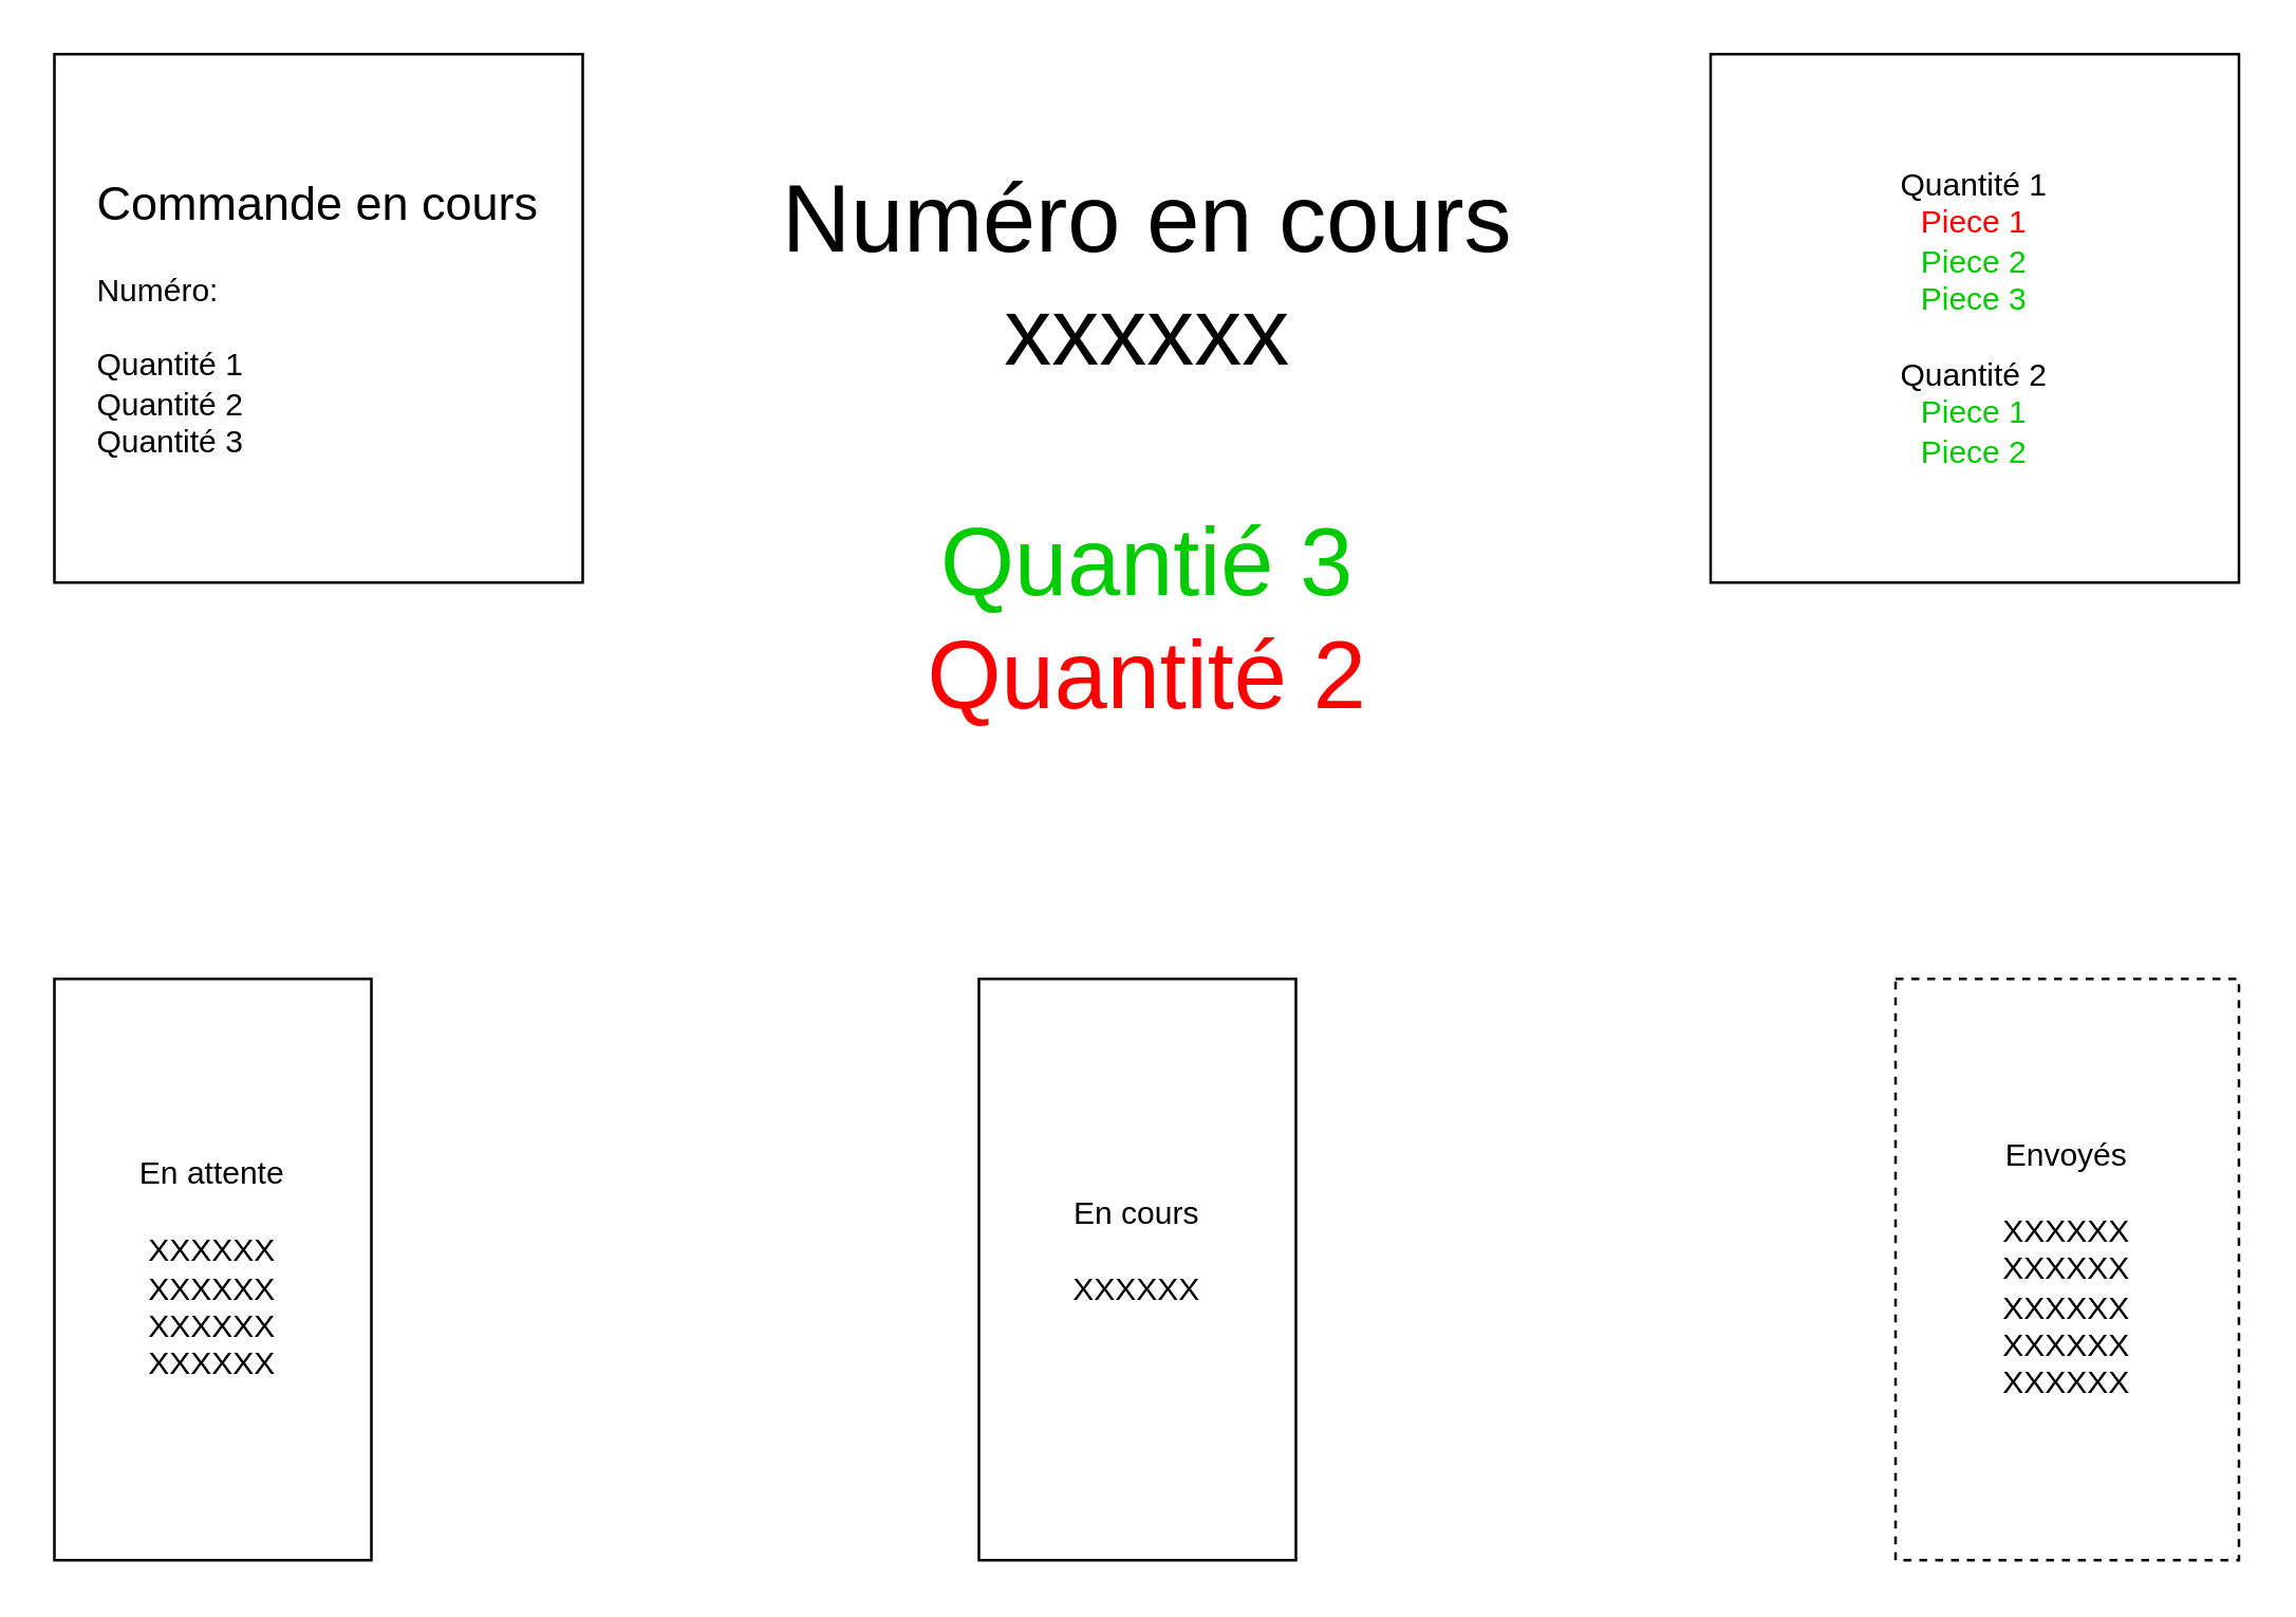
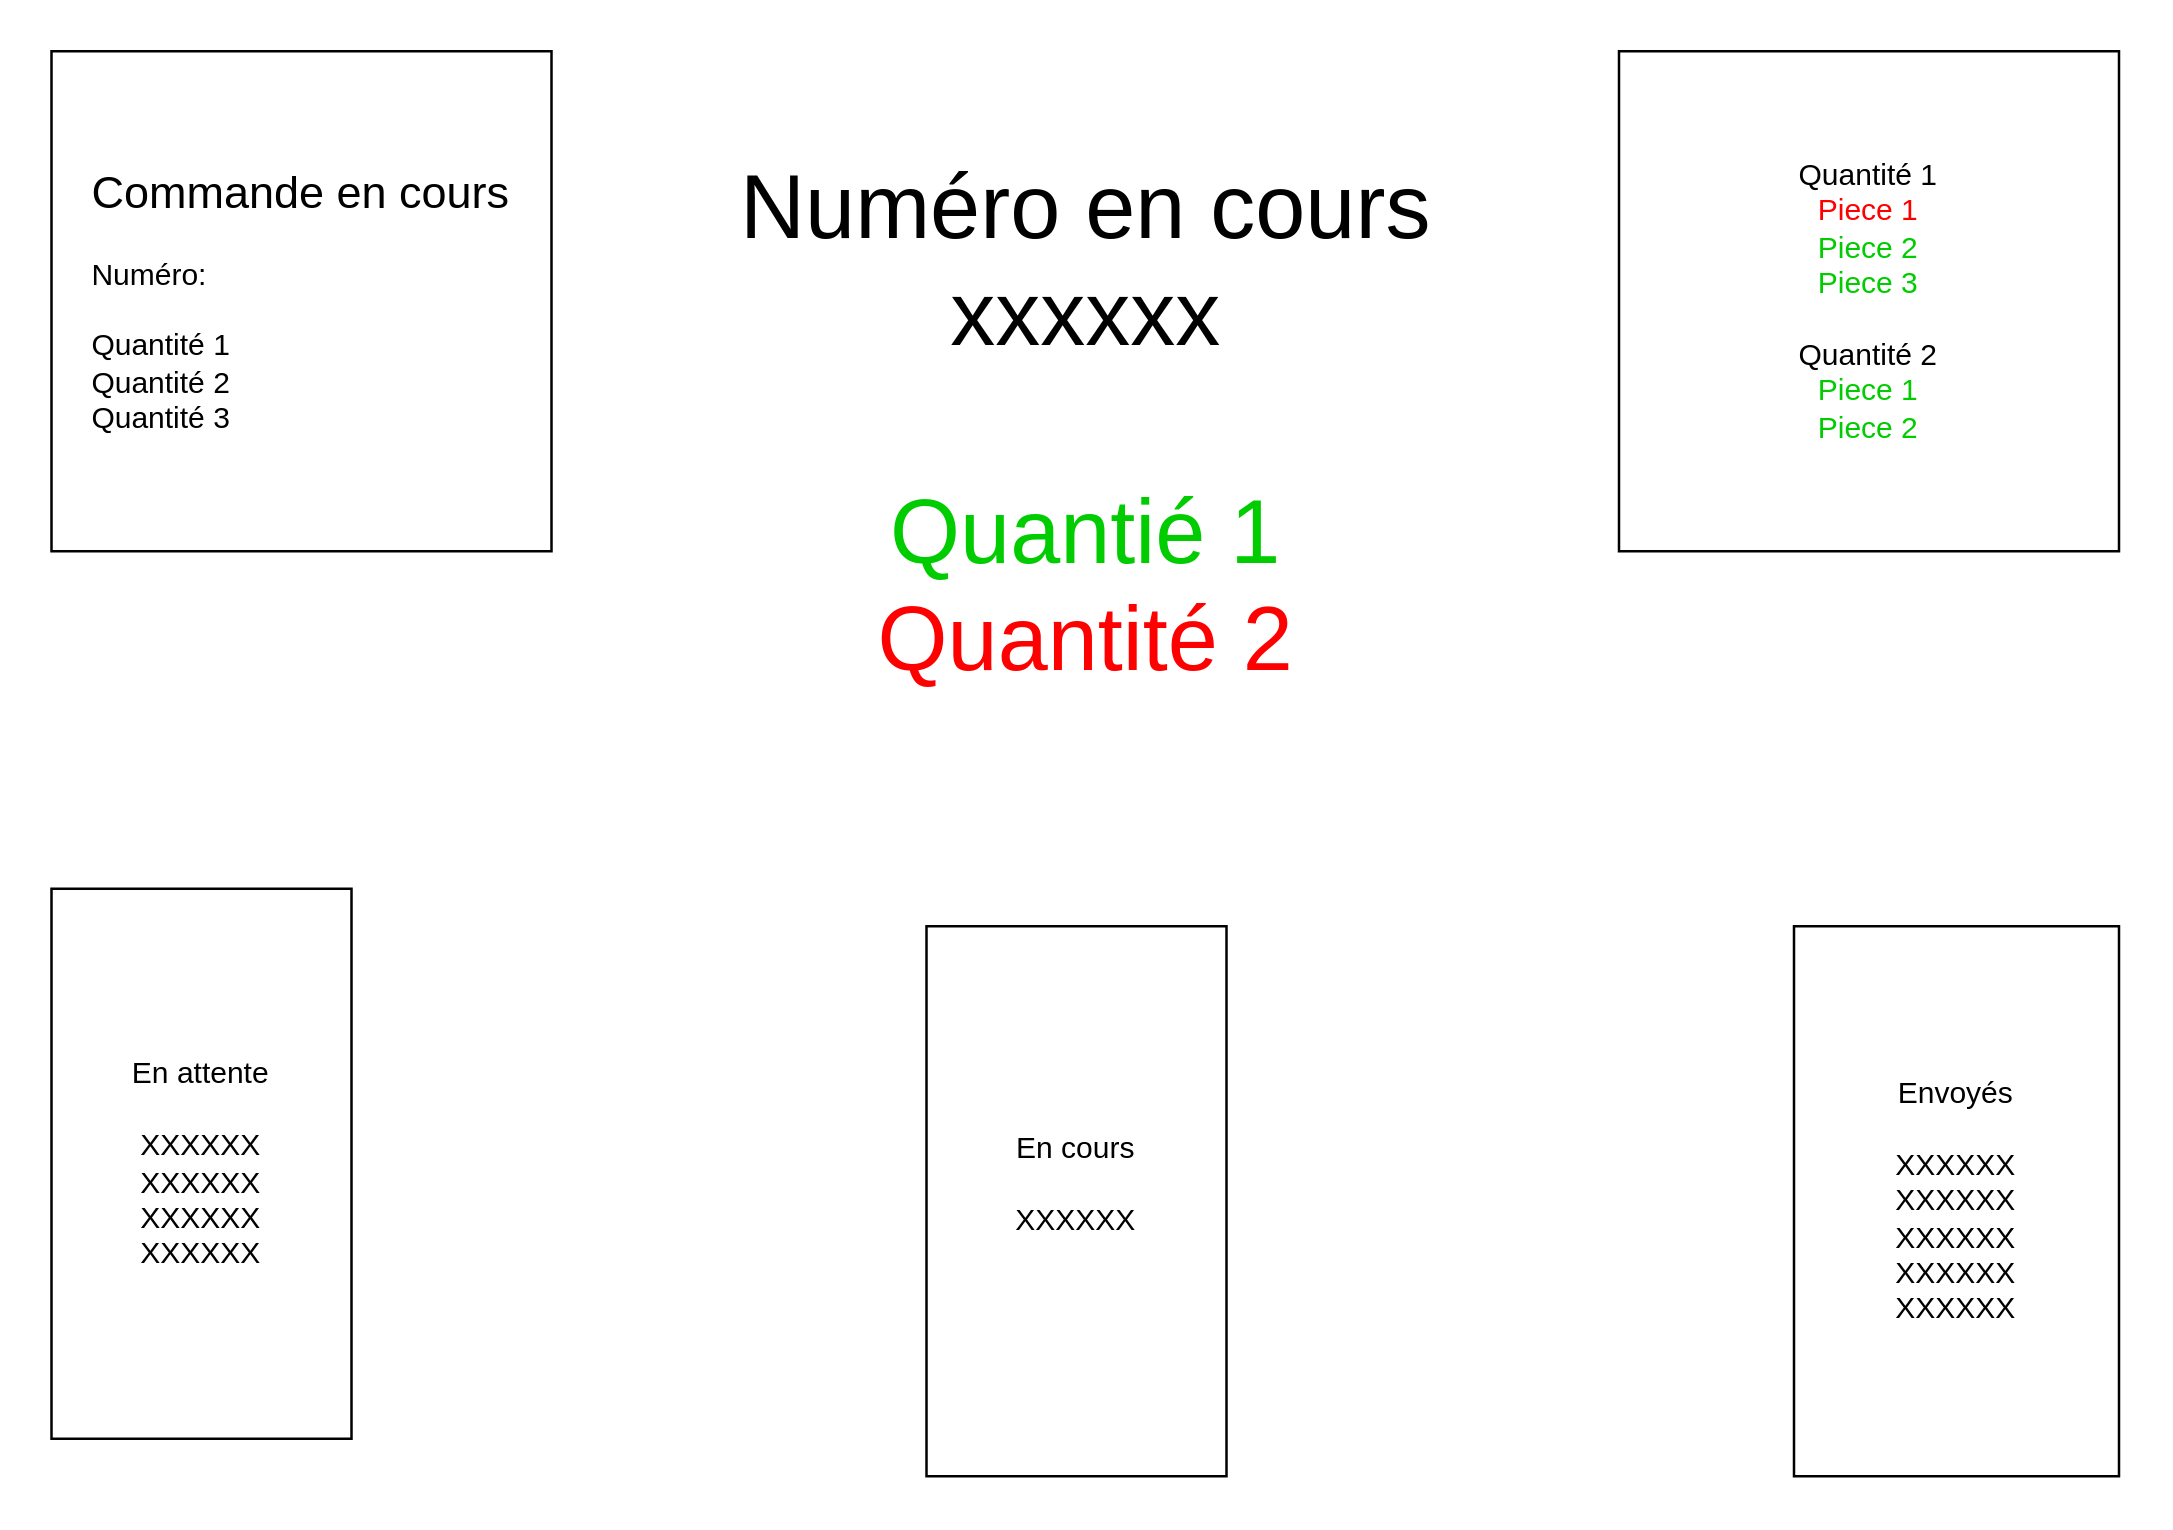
  <mxCell id="0" />
  <mxCell id="1" parent="0" />
  <mxCell id="2" value="&lt;div align=&quot;left&quot;&gt;&lt;font style=&quot;font-size: 18px&quot;&gt;Commande en cours&lt;/font&gt;&lt;/div&gt;&lt;div align=&quot;left&quot;&gt;&lt;br&gt;&lt;/div&gt;&lt;div align=&quot;left&quot;&gt;Numéro:&lt;/div&gt;&lt;div align=&quot;left&quot;&gt;&lt;br&gt;&lt;/div&gt;&lt;div align=&quot;left&quot;&gt;Quantité 1 &lt;br&gt;&lt;/div&gt;&lt;div align=&quot;left&quot;&gt;Quantité 2&lt;/div&gt;&lt;div align=&quot;left&quot;&gt;Quantité 3&lt;br&gt;&lt;/div&gt;" style="rounded=0;whiteSpace=wrap;html=1;" parent="1" vertex="1"><mxGeometry width="200" height="200" as="geometry" x="20" y="20" /></mxCell>
  <mxCell id="3" value="&lt;div&gt;En cours&lt;/div&gt;&lt;div&gt;&lt;br&gt;&lt;/div&gt;&lt;div&gt;XXXXXX&lt;/div&gt;&lt;div&gt;&lt;br&gt;&lt;/div&gt;" style="rounded=0;whiteSpace=wrap;html=1;" vertex="1" parent="1"><mxGeometry x="370" y="370" width="120" height="220" as="geometry" /></mxCell>
- <mxCell id="4" value="&lt;div&gt;Envoyés&lt;br&gt;&lt;/div&gt;&lt;div&gt;&lt;br&gt;&lt;/div&gt;&lt;div&gt;XXXXXX&lt;/div&gt;&lt;div&gt;XXXXXX&lt;/div&gt;&lt;div&gt;XXXXXX&lt;/div&gt;&lt;div&gt;XXXXXX&lt;/div&gt;&lt;div&gt;XXXXXX&lt;br&gt;&lt;/div&gt;" style="rounded=0;whiteSpace=wrap;html=1;dashed=1;" vertex="1" parent="1"><mxGeometry x="717" y="370" width="130" height="220" as="geometry" /></mxCell>
+ <mxCell id="4" value="&lt;div&gt;Envoyés&lt;br&gt;&lt;/div&gt;&lt;div&gt;&lt;br&gt;&lt;/div&gt;&lt;div&gt;XXXXXX&lt;/div&gt;&lt;div&gt;XXXXXX&lt;/div&gt;&lt;div&gt;XXXXXX&lt;/div&gt;&lt;div&gt;XXXXXX&lt;/div&gt;&lt;div&gt;XXXXXX&lt;br&gt;&lt;/div&gt;" style="rounded=0;whiteSpace=wrap;html=1;" vertex="1" parent="1"><mxGeometry x="717" y="370" width="130" height="220" as="geometry" /></mxCell>
  <mxCell id="5" value="&lt;div&gt;Quantité 1&lt;/div&gt;&lt;div&gt;&lt;font color=&quot;#FF0000&quot;&gt;Piece 1&lt;/font&gt; &lt;br&gt;&lt;/div&gt;&lt;div&gt;&lt;font color=&quot;#00CC00&quot;&gt;Piece 2&lt;/font&gt;&lt;/div&gt;&lt;div&gt;&lt;font color=&quot;#00CC00&quot;&gt;Piece 3&lt;/font&gt;&lt;/div&gt;&lt;div&gt;&lt;br&gt;&lt;/div&gt;&lt;div&gt;Quantité 2&lt;/div&gt;&lt;div&gt;&lt;font color=&quot;#00CC00&quot;&gt;Piece 1&lt;/font&gt;&lt;/div&gt;&lt;div&gt;&lt;font color=&quot;#00CC00&quot;&gt;Piece 2&lt;/font&gt;&lt;br&gt;&lt;/div&gt;" style="rounded=0;whiteSpace=wrap;html=1;" vertex="1" parent="1"><mxGeometry x="647" width="200" height="200" as="geometry" y="20" /></mxCell>
- <mxCell id="6" value="&lt;div&gt;En attente&lt;/div&gt;&lt;div&gt;&lt;br&gt;&lt;/div&gt;&lt;div&gt;XXXXXX&lt;/div&gt;&lt;div&gt;XXXXXX&lt;/div&gt;&lt;div&gt;XXXXXX&lt;/div&gt;&lt;div&gt;XXXXXX&lt;br&gt;&lt;/div&gt;" style="rounded=0;whiteSpace=wrap;html=1;" vertex="1" parent="1"><mxGeometry y="370" width="120" height="220" as="geometry" x="20" /></mxCell>
- <mxCell id="7" value="&lt;div&gt;&lt;font style=&quot;font-size: 36px&quot; color=&quot;#000000&quot;&gt;Numéro en cours&lt;/font&gt;&lt;/div&gt;&lt;div&gt;&lt;font style=&quot;font-size: 36px&quot; color=&quot;#000000&quot;&gt;xxxxxx&lt;/font&gt;&lt;/div&gt;&lt;div&gt;&lt;font style=&quot;font-size: 36px&quot;&gt;&lt;br&gt;&lt;/font&gt;&lt;/div&gt;&lt;div&gt;&lt;font style=&quot;font-size: 36px&quot;&gt;Quantié 3&lt;/font&gt;&lt;/div&gt;&lt;div&gt;&lt;font style=&quot;font-size: 36px&quot;&gt;&lt;font color=&quot;#FF0000&quot;&gt;Quantité 2&lt;/font&gt;&lt;br&gt;&lt;/font&gt;&lt;/div&gt;&lt;div&gt;&lt;font style=&quot;font-size: 36px&quot;&gt;&lt;br&gt;&lt;/font&gt;&lt;/div&gt;" style="text;html=1;strokeColor=none;fillColor=none;align=center;verticalAlign=middle;whiteSpace=wrap;rounded=0;fontSize=18;fontColor=#00CC00;" vertex="1" parent="1"><mxGeometry x="274" y="150" width="320" height="80" as="geometry" /></mxCell>
+ <mxCell id="6" value="&lt;div&gt;En attente&lt;/div&gt;&lt;div&gt;&lt;br&gt;&lt;/div&gt;&lt;div&gt;XXXXXX&lt;/div&gt;&lt;div&gt;XXXXXX&lt;/div&gt;&lt;div&gt;XXXXXX&lt;/div&gt;&lt;div&gt;XXXXXX&lt;br&gt;&lt;/div&gt;" style="rounded=0;whiteSpace=wrap;html=1;" vertex="1" parent="1"><mxGeometry x="20" y="355" width="120" height="220" as="geometry" /></mxCell>
+ <mxCell id="7" value="&lt;div&gt;&lt;font style=&quot;font-size: 36px&quot; color=&quot;#000000&quot;&gt;Numéro en cours&lt;/font&gt;&lt;/div&gt;&lt;div&gt;&lt;font style=&quot;font-size: 36px&quot; color=&quot;#000000&quot;&gt;xxxxxx&lt;/font&gt;&lt;/div&gt;&lt;div&gt;&lt;font style=&quot;font-size: 36px&quot;&gt;&lt;br&gt;&lt;/font&gt;&lt;/div&gt;&lt;div&gt;&lt;font style=&quot;font-size: 36px&quot;&gt;Quantié 1&lt;/font&gt;&lt;/div&gt;&lt;div&gt;&lt;font style=&quot;font-size: 36px&quot;&gt;&lt;font color=&quot;#FF0000&quot;&gt;Quantité 2&lt;/font&gt;&lt;br&gt;&lt;/font&gt;&lt;/div&gt;&lt;div&gt;&lt;font style=&quot;font-size: 36px&quot;&gt;&lt;br&gt;&lt;/font&gt;&lt;/div&gt;" style="text;html=1;strokeColor=none;fillColor=none;align=center;verticalAlign=middle;whiteSpace=wrap;rounded=0;fontSize=18;fontColor=#00CC00;" vertex="1" parent="1"><mxGeometry x="274" y="150" width="320" height="80" as="geometry" /></mxCell>
